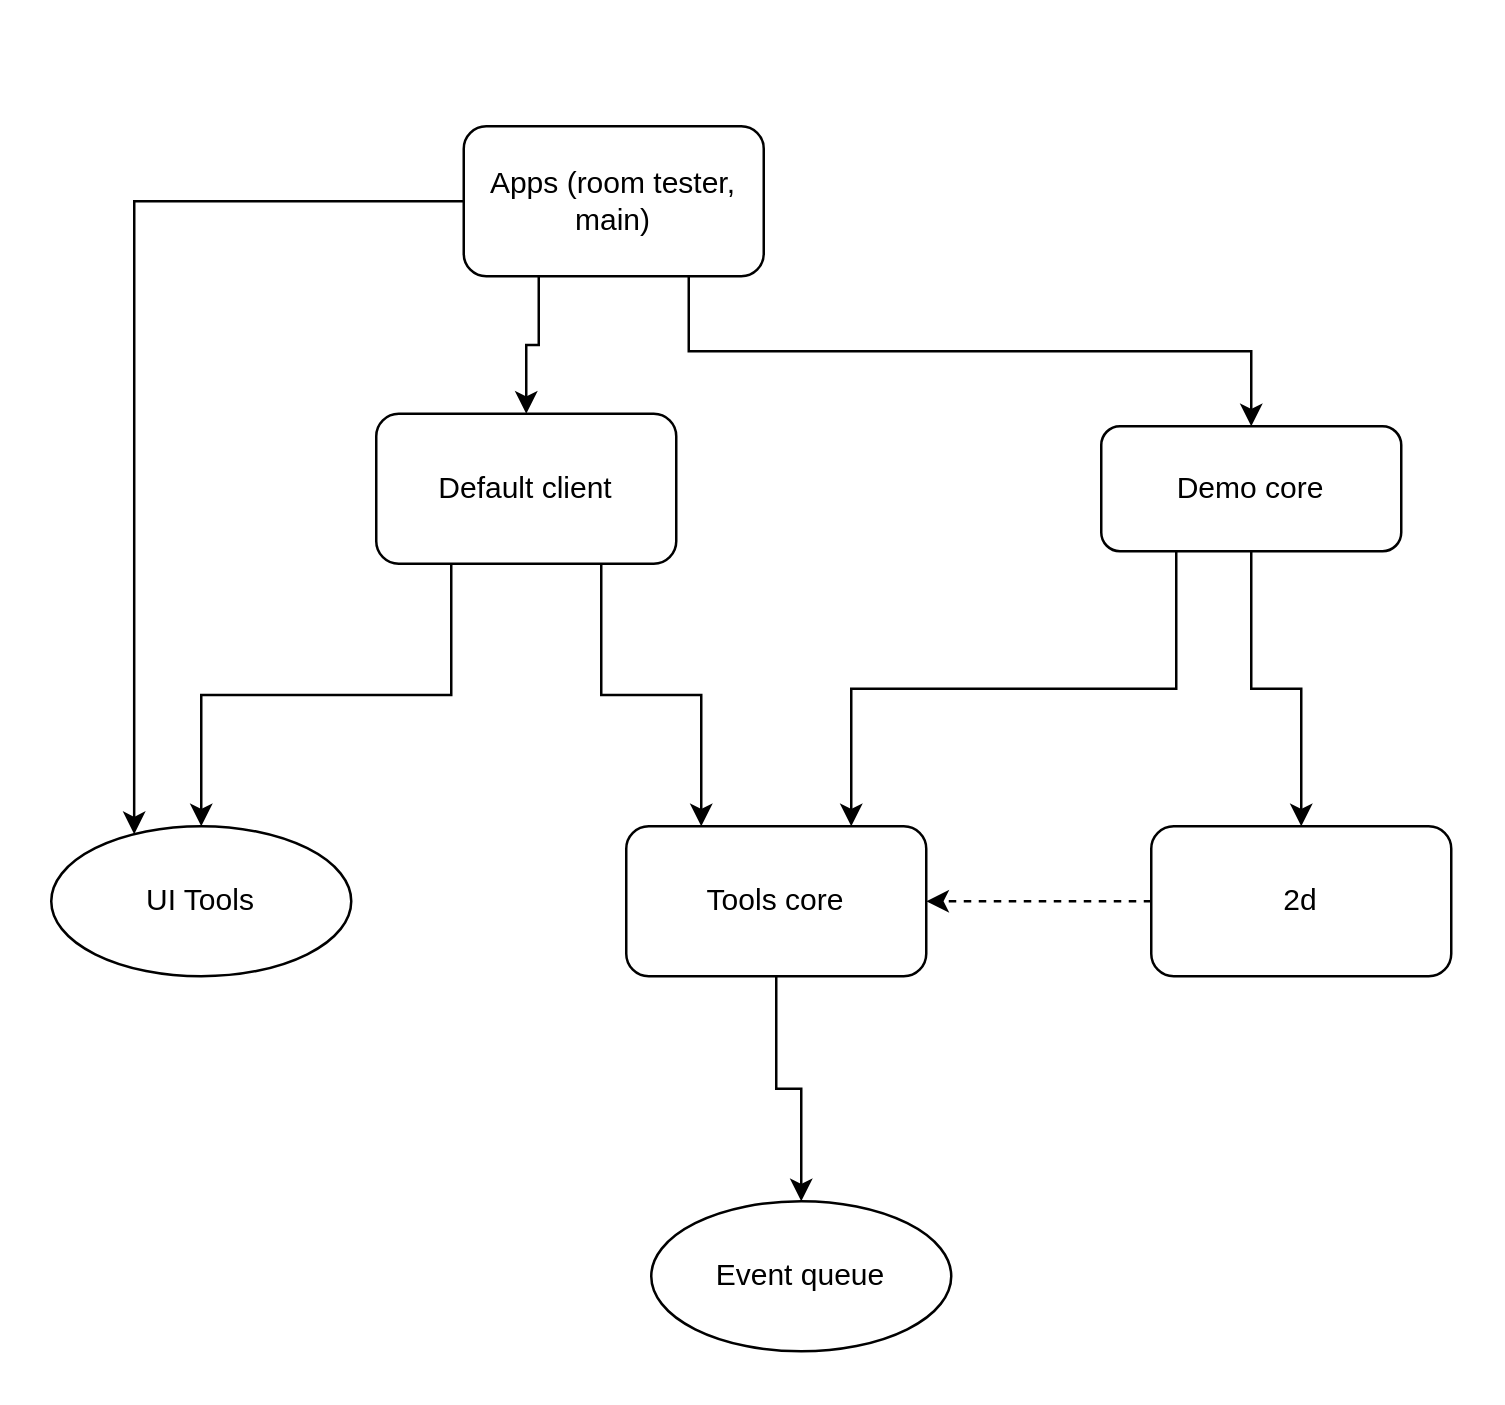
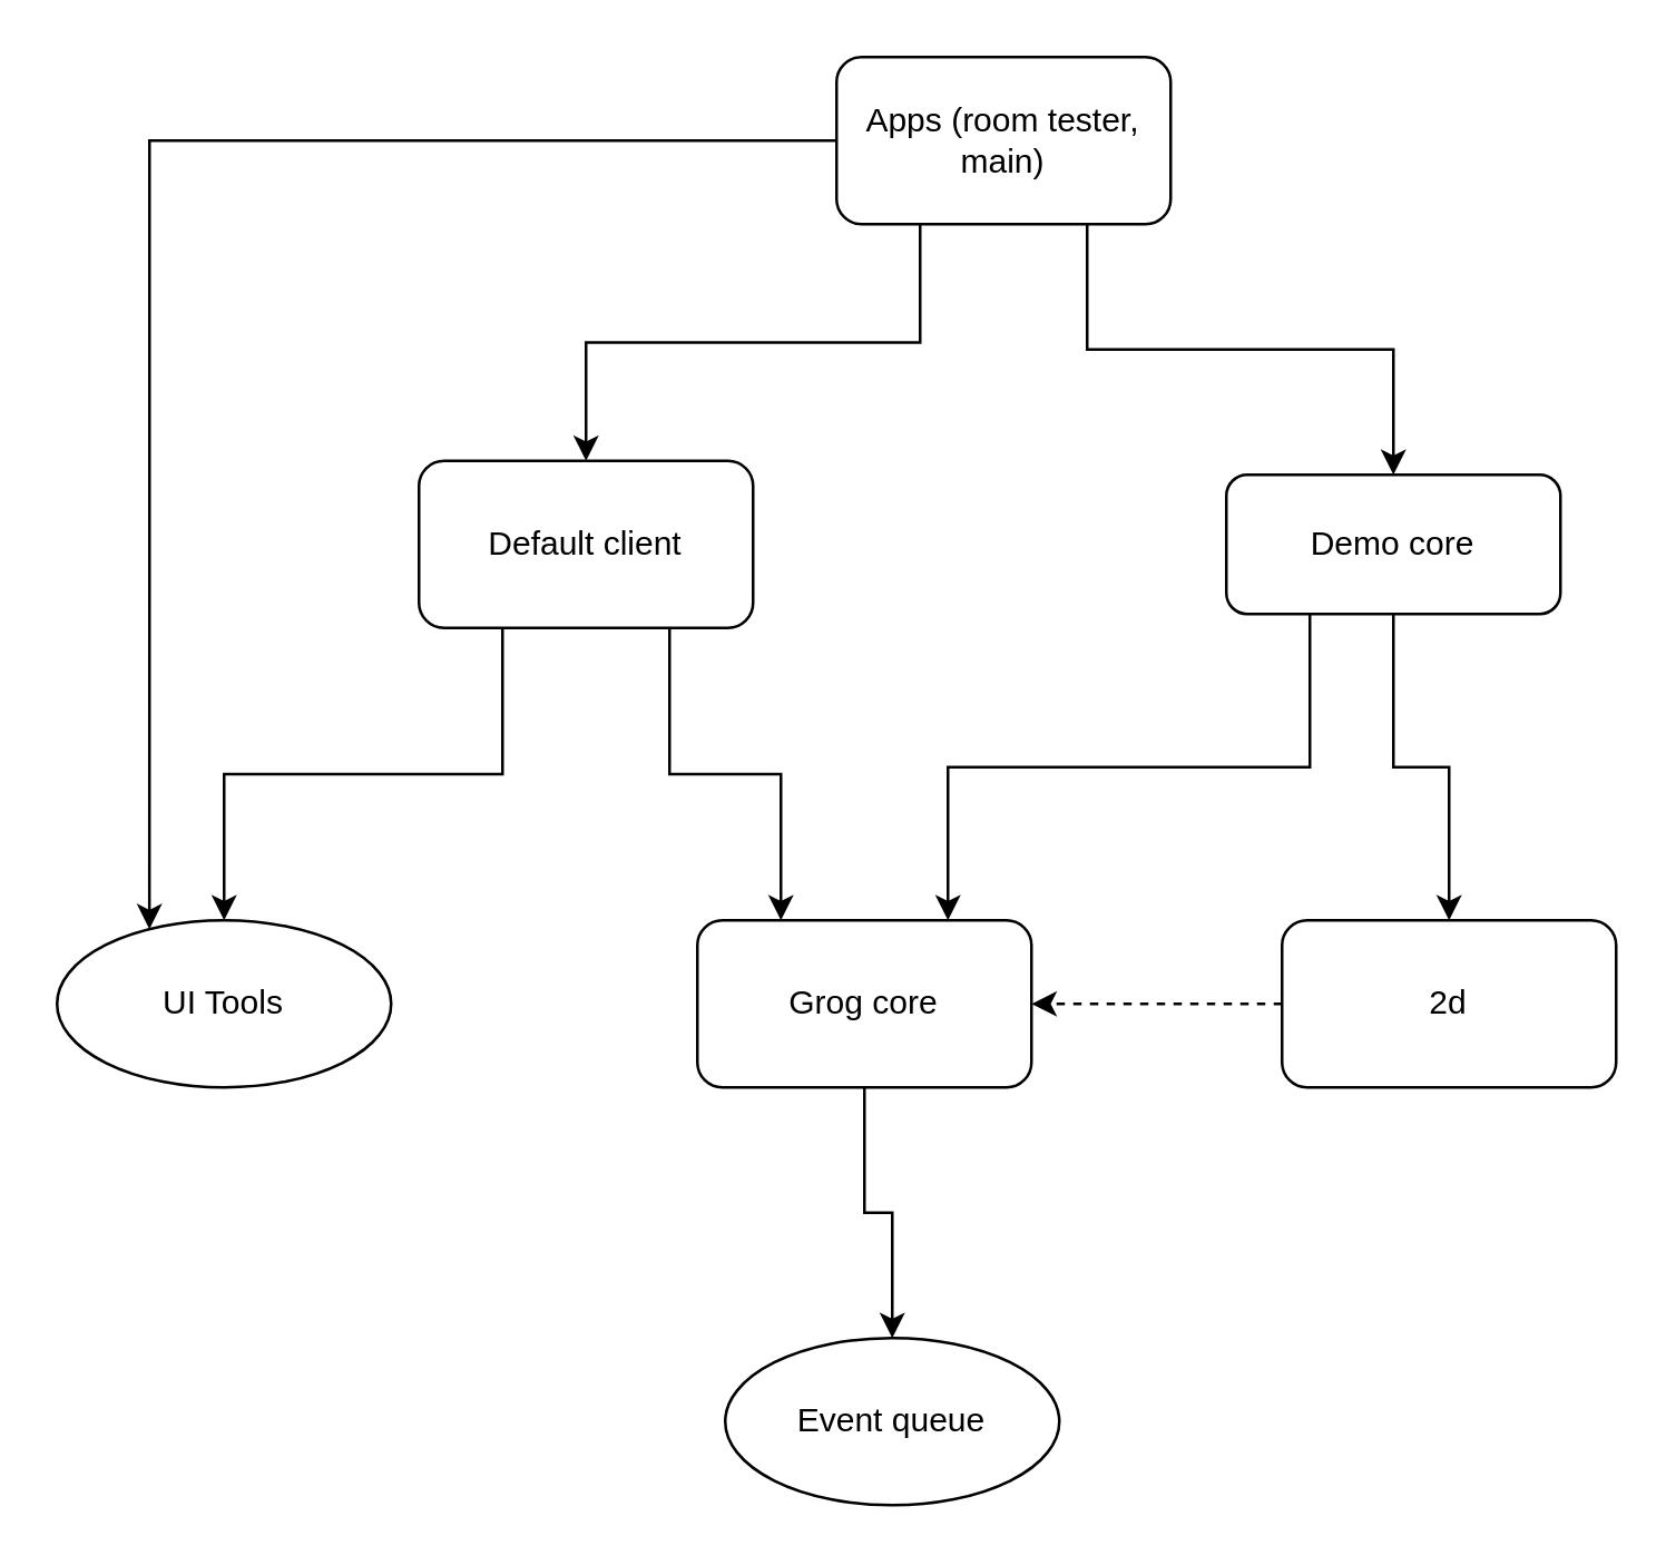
  <mxCell id="0" />
  <mxCell id="1" parent="0" />
  <mxCell id="2" style="edgeStyle=orthogonalEdgeStyle;rounded=0;orthogonalLoop=1;jettySize=auto;html=1;exitX=0.5;exitY=1;exitDx=0;exitDy=0;entryX=0.5;entryY=0;entryDx=0;entryDy=0;" edge="1" parent="1" source="3" target="13"><mxGeometry relative="1" as="geometry" /></mxCell>
- <mxCell id="3" value="Tools core" style="rounded=1;whiteSpace=wrap;html=1;" vertex="1" parent="1"><mxGeometry x="250" y="330" width="120" height="60" as="geometry" /></mxCell>
+ <mxCell id="3" value="Grog core" style="rounded=1;whiteSpace=wrap;html=1;" vertex="1" parent="1"><mxGeometry x="250" y="330" width="120" height="60" as="geometry" /></mxCell>
  <mxCell id="4" style="edgeStyle=orthogonalEdgeStyle;rounded=0;orthogonalLoop=1;jettySize=auto;html=1;exitX=0;exitY=0.5;exitDx=0;exitDy=0;entryX=1;entryY=0.5;entryDx=0;entryDy=0;dashed=1;" edge="1" parent="1" source="5" target="3"><mxGeometry relative="1" as="geometry" /></mxCell>
  <mxCell id="5" value="2d" style="rounded=1;whiteSpace=wrap;html=1;" vertex="1" parent="1"><mxGeometry x="460" y="330" width="120" height="60" as="geometry" /></mxCell>
  <mxCell id="6" style="edgeStyle=orthogonalEdgeStyle;rounded=0;orthogonalLoop=1;jettySize=auto;html=1;exitX=0.5;exitY=1;exitDx=0;exitDy=0;" edge="1" parent="1" source="8" target="5"><mxGeometry relative="1" as="geometry" /></mxCell>
  <mxCell id="7" style="edgeStyle=orthogonalEdgeStyle;rounded=0;orthogonalLoop=1;jettySize=auto;html=1;exitX=0.25;exitY=1;exitDx=0;exitDy=0;entryX=0.75;entryY=0;entryDx=0;entryDy=0;" edge="1" parent="1" source="8" target="3"><mxGeometry relative="1" as="geometry" /></mxCell>
  <mxCell id="8" value="Demo core" style="rounded=1;whiteSpace=wrap;html=1;" vertex="1" parent="1"><mxGeometry x="440" y="170" width="120" height="50" as="geometry" /></mxCell>
  <mxCell id="9" style="edgeStyle=orthogonalEdgeStyle;rounded=0;orthogonalLoop=1;jettySize=auto;html=1;exitX=0.25;exitY=1;exitDx=0;exitDy=0;entryX=0.5;entryY=0;entryDx=0;entryDy=0;" edge="1" parent="1" source="11" target="12"><mxGeometry relative="1" as="geometry" /></mxCell>
  <mxCell id="10" style="edgeStyle=orthogonalEdgeStyle;rounded=0;orthogonalLoop=1;jettySize=auto;html=1;exitX=0.75;exitY=1;exitDx=0;exitDy=0;entryX=0.25;entryY=0;entryDx=0;entryDy=0;" edge="1" parent="1" source="11" target="3"><mxGeometry relative="1" as="geometry" /></mxCell>
  <mxCell id="11" value="Default client" style="rounded=1;whiteSpace=wrap;html=1;" vertex="1" parent="1"><mxGeometry x="150" y="165" width="120" height="60" as="geometry" /></mxCell>
  <mxCell id="12" value="UI Tools" style="ellipse;whiteSpace=wrap;html=1;" vertex="1" parent="1"><mxGeometry x="20" y="330" width="120" height="60" as="geometry" /></mxCell>
  <mxCell id="13" value="Event queue" style="ellipse;whiteSpace=wrap;html=1;" vertex="1" parent="1"><mxGeometry x="260" y="480" width="120" height="60" as="geometry" /></mxCell>
  <mxCell id="14" style="edgeStyle=orthogonalEdgeStyle;rounded=0;orthogonalLoop=1;jettySize=auto;html=1;exitX=0.25;exitY=1;exitDx=0;exitDy=0;entryX=0.5;entryY=0;entryDx=0;entryDy=0;" edge="1" parent="1" source="17" target="11"><mxGeometry relative="1" as="geometry" /></mxCell>
  <mxCell id="15" style="edgeStyle=orthogonalEdgeStyle;rounded=0;orthogonalLoop=1;jettySize=auto;html=1;exitX=0.75;exitY=1;exitDx=0;exitDy=0;entryX=0.5;entryY=0;entryDx=0;entryDy=0;" edge="1" parent="1" source="17" target="8"><mxGeometry relative="1" as="geometry" /></mxCell>
  <mxCell id="16" style="edgeStyle=orthogonalEdgeStyle;rounded=0;orthogonalLoop=1;jettySize=auto;html=1;exitX=0;exitY=0.5;exitDx=0;exitDy=0;entryX=0.25;entryY=0;entryDx=0;entryDy=0;" edge="1" parent="1" source="17" target="12"><mxGeometry relative="1" as="geometry" /></mxCell>
- <mxCell id="17" value="Apps (room tester, main)" style="rounded=1;whiteSpace=wrap;html=1;" vertex="1" parent="1"><mxGeometry x="185" y="50" width="120" height="60" as="geometry" /></mxCell>
+ <mxCell id="17" value="Apps (room tester, main)" style="rounded=1;whiteSpace=wrap;html=1;" vertex="1" parent="1"><mxGeometry x="300" y="20" width="120" height="60" as="geometry" /></mxCell>
